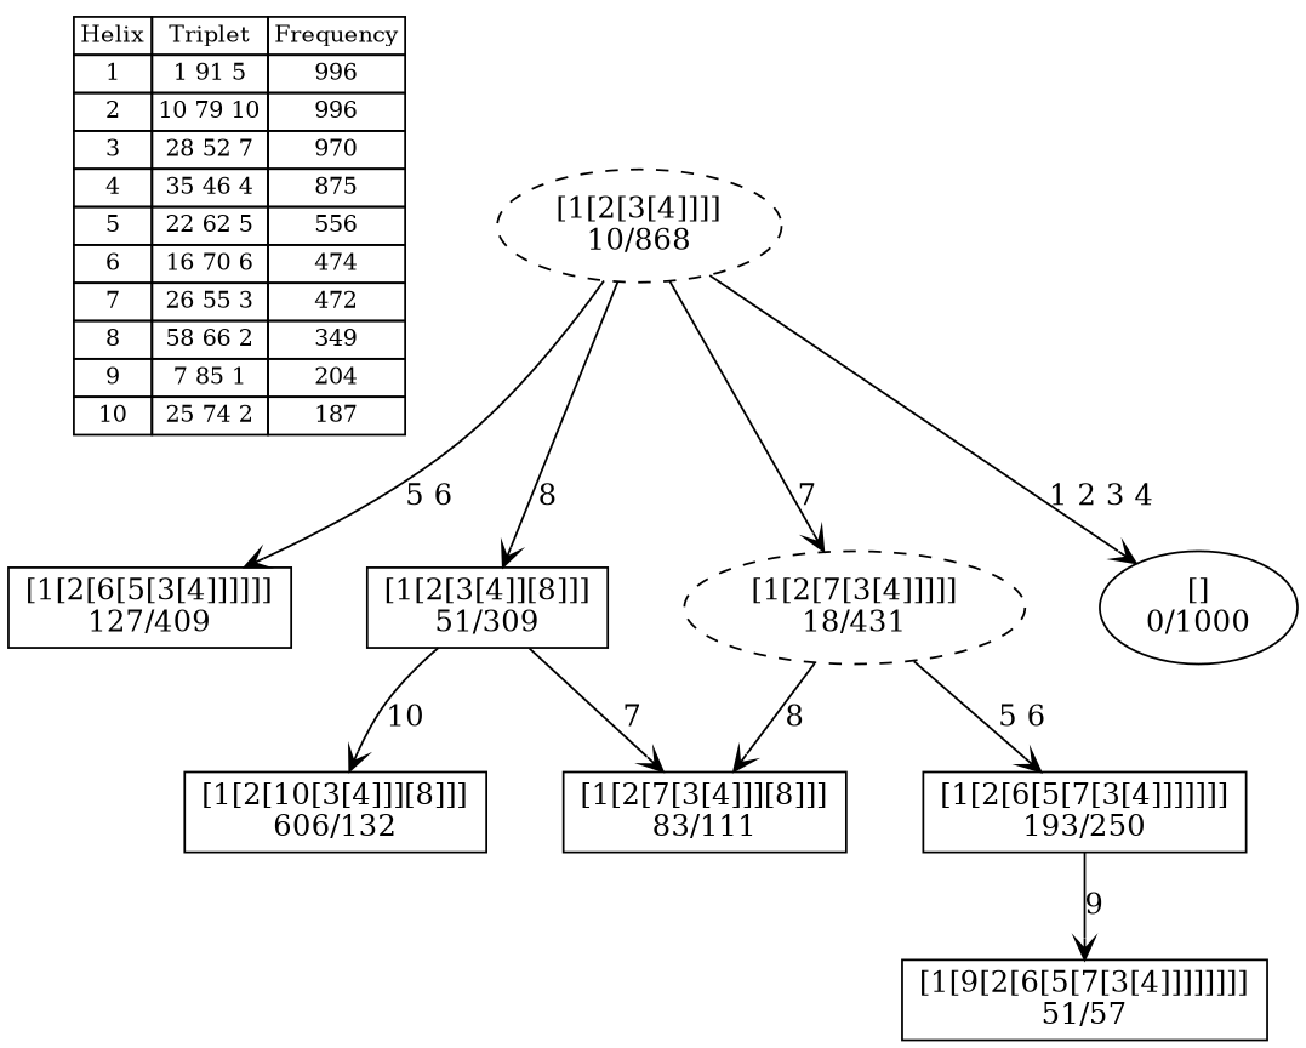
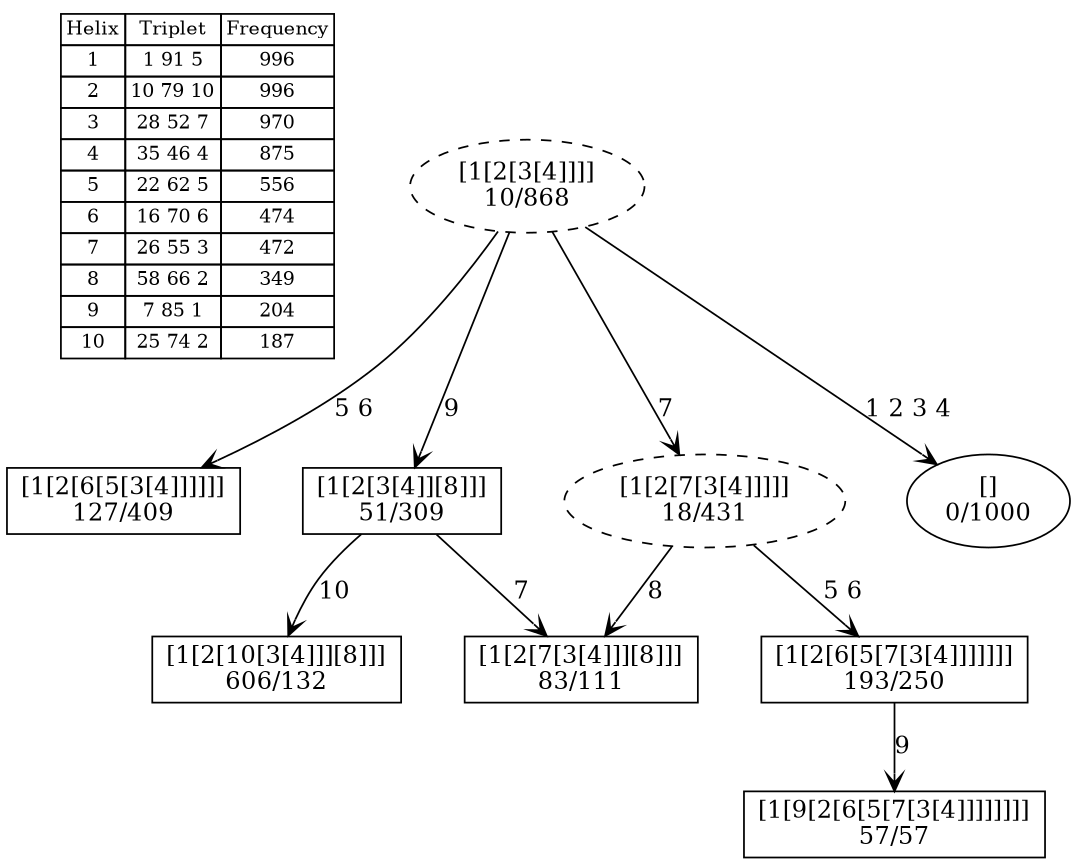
  digraph {
    fontname="DejaVu Serif"
    nodesep=0.5
    node [fontname="DejaVu Serif" shape=box]
    edge [arrowhead=vee fontname="DejaVu Serif"]
    n1 [fontsize=11 label=< <table border="0" cellborder="1" cellspacing="0"><tr><td>Helix</td><td>Triplet</td><td>Frequency</td></tr> <tr><td>1</td><td>1 91 5</td><td>996</td></tr> <tr><td>2</td><td>10 79 10</td><td>996</td></tr> <tr><td>3</td><td>28 52 7</td><td>970</td></tr> <tr><td>4</td><td>35 46 4</td><td>875</td></tr> <tr><td>5</td><td>22 62 5</td><td>556</td></tr> <tr><td>6</td><td>16 70 6</td><td>474</td></tr> <tr><td>7</td><td>26 55 3</td><td>472</td></tr> <tr><td>8</td><td>58 66 2</td><td>349</td></tr> <tr><td>9</td><td>7 85 1</td><td>204</td></tr> <tr><td>10</td><td>25 74 2</td><td>187</td></tr> </table>> shape=plaintext]
    n2 [label="[1[2[6[5[7[3[4]]]]]]]\n193/250"]
-   n3 [label="[1[9[2[6[5[7[3[4]]]]]]]]\n51/57"]
+   n3 [label="[1[9[2[6[5[7[3[4]]]]]]]]\n57/57"]
    n4 [label="[1[2[6[5[3[4]]]]]]\n127/409"]
    n5 [label="[1[2[10[3[4]]][8]]]\n606/132"]
    n6 [label="[1[2[7[3[4]]][8]]]\n83/111"]
    n7 [label="[1[2[3[4]][8]]]\n51/309"]
    n8 [label="[1[2[3[4]]]]\n10/868" style=dashed shape=""]
    n9 [label="[1[2[7[3[4]]]]]\n18/431" style=dashed shape=""]
    n10 [label="[]\n0/1000" shape=""]
    n2 -> n3 [label="9 "]
    n7 -> n5 [label="10 "]
    n7 -> n6 [label="7 "]
    n8 -> n4 [label="5 6 "]
-   n8 -> n7 [label="8 "]
+   n8 -> n7 [label="9 "]
    n8 -> n9 [label="7 "]
    n8 -> n10 [label="1 2 3 4 "]
    n9 -> n2 [label="5 6 "]
    n9 -> n6 [label="8 "]
  }
